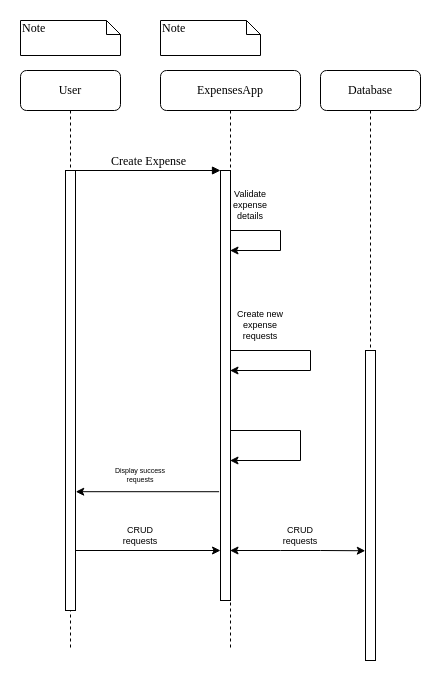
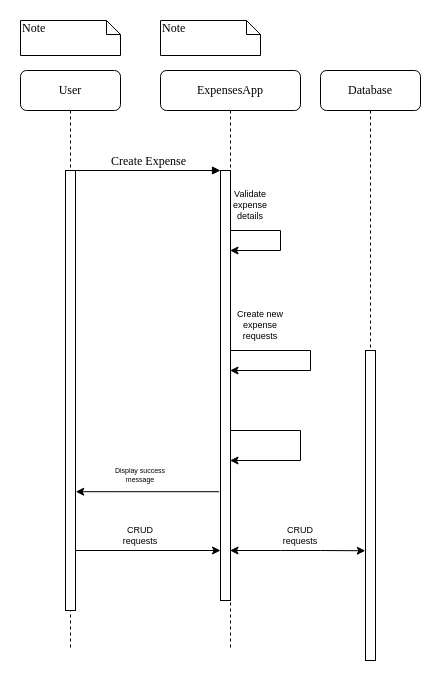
  <mxCell id="0" />
  <mxCell id="1" parent="0" />
  <mxCell id="2" value="ExpensesApp" style="shape=umlLifeline;perimeter=lifelinePerimeter;whiteSpace=wrap;html=1;container=1;collapsible=0;recursiveResize=0;outlineConnect=0;rounded=1;shadow=0;comic=0;labelBackgroundColor=none;strokeWidth=1;fontFamily=Verdana;fontSize=12;align=center;" parent="1" vertex="1"><mxGeometry x="160" y="70" width="140" height="580" as="geometry" /></mxCell>
  <mxCell id="3" value="" style="html=1;points=[];perimeter=orthogonalPerimeter;rounded=0;shadow=0;comic=0;labelBackgroundColor=none;strokeWidth=1;fontFamily=Verdana;fontSize=12;align=center;" parent="2" vertex="1"><mxGeometry x="60" y="100" width="10" height="430" as="geometry" /></mxCell>
  <mxCell id="4" value="" style="endArrow=classic;html=1;rounded=0;" edge="1" parent="2" target="2"><mxGeometry width="50" height="50" relative="1" as="geometry"><mxPoint x="70" y="160" as="sourcePoint" /><mxPoint x="120" y="190" as="targetPoint" /><Array as="points"><mxPoint x="120" y="160" /><mxPoint x="120" y="180" /></Array></mxGeometry></mxCell>
  <mxCell id="5" value="Validate expense details" style="text;html=1;strokeColor=none;fillColor=none;align=center;verticalAlign=middle;whiteSpace=wrap;rounded=0;fontSize=9;" vertex="1" parent="2"><mxGeometry x="60" y="120" width="60" height="30" as="geometry" /></mxCell>
  <mxCell id="6" value="Create new expense requests" style="text;html=1;strokeColor=none;fillColor=none;align=center;verticalAlign=middle;whiteSpace=wrap;rounded=0;fontSize=9;" vertex="1" parent="2"><mxGeometry x="70" y="240" width="60" height="30" as="geometry" /></mxCell>
  <mxCell id="7" value="" style="endArrow=classic;html=1;rounded=0;" edge="1" parent="2" target="2"><mxGeometry width="50" height="50" relative="1" as="geometry"><mxPoint x="70" y="360" as="sourcePoint" /><mxPoint x="140" y="410" as="targetPoint" /><Array as="points"><mxPoint x="140" y="360" /><mxPoint x="140" y="390" /></Array></mxGeometry></mxCell>
  <mxCell id="8" value="Database" style="shape=umlLifeline;perimeter=lifelinePerimeter;whiteSpace=wrap;html=1;container=1;collapsible=0;recursiveResize=0;outlineConnect=0;rounded=1;shadow=0;comic=0;labelBackgroundColor=none;strokeWidth=1;fontFamily=Verdana;fontSize=12;align=center;" parent="1" vertex="1"><mxGeometry x="320" y="70" width="100" height="590" as="geometry" /></mxCell>
  <mxCell id="9" value="" style="html=1;points=[];perimeter=orthogonalPerimeter;rounded=0;shadow=0;comic=0;labelBackgroundColor=none;strokeWidth=1;fontFamily=Verdana;fontSize=12;align=center;" parent="8" vertex="1"><mxGeometry x="45" y="280" width="10" height="310" as="geometry" /></mxCell>
  <mxCell id="10" value="User" style="shape=umlLifeline;perimeter=lifelinePerimeter;whiteSpace=wrap;html=1;container=1;collapsible=0;recursiveResize=0;outlineConnect=0;rounded=1;shadow=0;comic=0;labelBackgroundColor=none;strokeWidth=1;fontFamily=Verdana;fontSize=12;align=center;" parent="1" vertex="1"><mxGeometry x="20" y="70" width="100" height="580" as="geometry" /></mxCell>
  <mxCell id="11" value="" style="html=1;points=[];perimeter=orthogonalPerimeter;rounded=0;shadow=0;comic=0;labelBackgroundColor=none;strokeWidth=1;fontFamily=Verdana;fontSize=12;align=center;" parent="10" vertex="1"><mxGeometry x="45" y="100" width="10" height="440" as="geometry" /></mxCell>
  <mxCell id="12" value="" style="endArrow=classic;html=1;rounded=0;" edge="1" parent="10"><mxGeometry width="50" height="50" relative="1" as="geometry"><mxPoint x="55" y="480" as="sourcePoint" /><mxPoint x="200" y="480" as="targetPoint" /></mxGeometry></mxCell>
  <mxCell id="13" value="Create Expense" style="html=1;verticalAlign=bottom;endArrow=block;entryX=0;entryY=0;labelBackgroundColor=none;fontFamily=Verdana;fontSize=12;edgeStyle=elbowEdgeStyle;elbow=vertical;" parent="1" source="11" target="3" edge="1"><mxGeometry relative="1" as="geometry"><mxPoint x="140" y="180" as="sourcePoint" /></mxGeometry></mxCell>
  <mxCell id="14" value="Note" style="shape=note;whiteSpace=wrap;html=1;size=14;verticalAlign=top;align=left;spacingTop=-6;rounded=0;shadow=0;comic=0;labelBackgroundColor=none;strokeWidth=1;fontFamily=Verdana;fontSize=12" parent="1" vertex="1"><mxGeometry x="20" y="20" width="100" height="35" as="geometry" /></mxCell>
  <mxCell id="15" value="Note" style="shape=note;whiteSpace=wrap;html=1;size=14;verticalAlign=top;align=left;spacingTop=-6;rounded=0;shadow=0;comic=0;labelBackgroundColor=none;strokeWidth=1;fontFamily=Verdana;fontSize=12" parent="1" vertex="1"><mxGeometry x="160" y="20" width="100" height="35" as="geometry" /></mxCell>
  <mxCell id="16" style="edgeStyle=orthogonalEdgeStyle;rounded=0;orthogonalLoop=1;jettySize=auto;html=1;" edge="1" parent="1" source="2" target="2"><mxGeometry relative="1" as="geometry"><Array as="points"><mxPoint x="310" y="360" /></Array></mxGeometry></mxCell>
  <mxCell id="17" value="" style="endArrow=classic;html=1;rounded=0;exitX=-0.138;exitY=0.747;exitDx=0;exitDy=0;exitPerimeter=0;entryX=1.023;entryY=0.73;entryDx=0;entryDy=0;entryPerimeter=0;" edge="1" parent="1" source="3" target="11"><mxGeometry width="50" height="50" relative="1" as="geometry"><mxPoint x="130" y="490" as="sourcePoint" /><mxPoint x="80" y="491" as="targetPoint" /></mxGeometry></mxCell>
- <mxCell id="18" value="Display success requests" style="text;html=1;strokeColor=none;fillColor=none;align=center;verticalAlign=middle;whiteSpace=wrap;rounded=0;fontSize=7;" vertex="1" parent="1"><mxGeometry x="110" y="460" width="60" height="30" as="geometry" /></mxCell>
+ <mxCell id="18" value="Display success message" style="text;html=1;strokeColor=none;fillColor=none;align=center;verticalAlign=middle;whiteSpace=wrap;rounded=0;fontSize=7;" vertex="1" parent="1"><mxGeometry x="110" y="460" width="60" height="30" as="geometry" /></mxCell>
  <mxCell id="19" value="CRUD requests" style="text;html=1;strokeColor=none;fillColor=none;align=center;verticalAlign=middle;whiteSpace=wrap;rounded=0;fontSize=9;" vertex="1" parent="1"><mxGeometry x="110" y="520" width="60" height="30" as="geometry" /></mxCell>
  <mxCell id="20" value="CRUD requests" style="text;html=1;strokeColor=none;fillColor=none;align=center;verticalAlign=middle;whiteSpace=wrap;rounded=0;fontSize=9;" vertex="1" parent="1"><mxGeometry x="270" y="520" width="60" height="30" as="geometry" /></mxCell>
  <mxCell id="21" value="" style="endArrow=classic;startArrow=classic;html=1;rounded=0;entryX=-0.02;entryY=0.646;entryDx=0;entryDy=0;entryPerimeter=0;" edge="1" parent="1" source="2" target="9"><mxGeometry width="50" height="50" relative="1" as="geometry"><mxPoint x="250" y="570" as="sourcePoint" /><mxPoint x="360" y="550" as="targetPoint" /><Array as="points"><mxPoint x="280" y="550" /><mxPoint x="320" y="550" /></Array></mxGeometry></mxCell>
